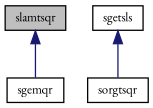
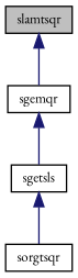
  digraph {
    fontname="EB Garamond"
    rankdir=TB
    node [color=black fillcolor=white fontname="EB Garamond" fontsize=10 shape=record style=filled]
    edge [color=midnightblue dir=back fontname="EB Garamond" fontsize=10 labelfontname=Helvetica labelfontsize=10 style=solid]
    n1 [fillcolor=grey75 fontcolor=black height=0.2 label=slamtsqr width=0.4]
    n2 [height=0.2 label=sgemqr width=0.4]
    n3 [height=0.2 label=sgetsls width=0.4]
    n4 [height=0.2 label=sorgtsqr width=0.4]
    n1 -> n2
+   n2 -> n3
    n3 -> n4
  }
